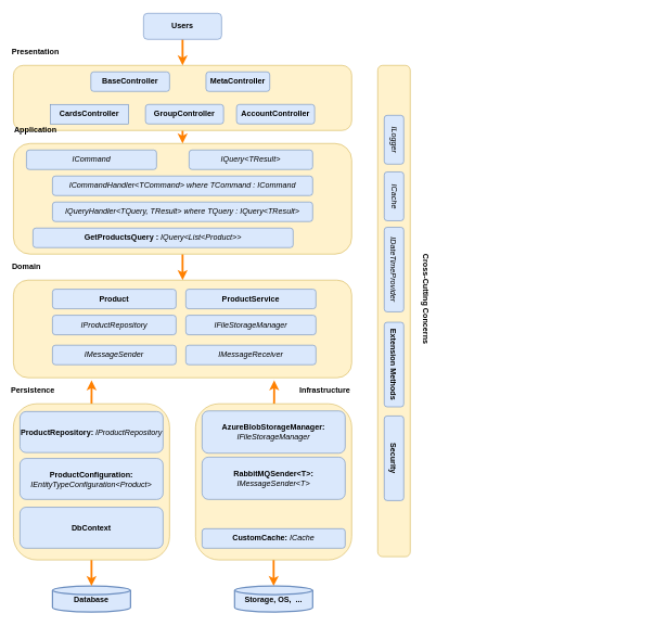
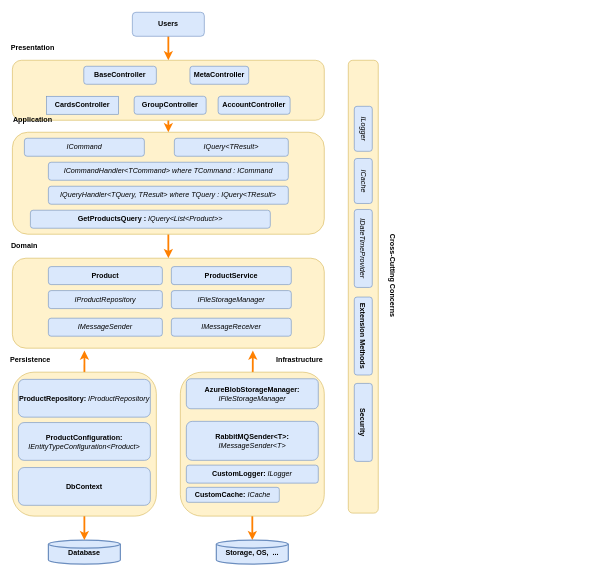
  <mxCell id="0" />
  <mxCell id="1" parent="0" />
  <mxCell id="2" style="edgeStyle=none;rounded=0;orthogonalLoop=1;jettySize=auto;html=1;entryX=0.5;entryY=0;entryDx=0;entryDy=0;strokeColor=#FF8000;strokeWidth=3;fontColor=#000000;" parent="1" source="3" target="5" edge="1"><mxGeometry relative="1" as="geometry" /></mxCell>
  <mxCell id="3" value="Users" style="rounded=1;whiteSpace=wrap;html=1;fontStyle=1;fillColor=#dae8fc;strokeColor=#6c8ebf;" parent="1" vertex="1"><mxGeometry x="220" width="120" height="40" as="geometry" y="20" /></mxCell>
  <mxCell id="4" style="edgeStyle=none;rounded=0;orthogonalLoop=1;jettySize=auto;html=1;entryX=0.5;entryY=0;entryDx=0;entryDy=0;strokeColor=#FF8000;strokeWidth=3;fontColor=#000000;" parent="1" source="5" target="7" edge="1"><mxGeometry relative="1" as="geometry" /></mxCell>
  <mxCell id="5" value="" style="rounded=1;whiteSpace=wrap;html=1;fontStyle=1;fillColor=#fff2cc;strokeColor=#d6b656;" parent="1" vertex="1"><mxGeometry x="20" y="100" width="520" height="100" as="geometry" /></mxCell>
  <mxCell id="6" value="" style="edgeStyle=orthogonalEdgeStyle;rounded=0;orthogonalLoop=1;jettySize=auto;html=1;strokeWidth=3;strokeColor=#FF8000;" parent="1" source="7" target="8" edge="1"><mxGeometry relative="1" as="geometry"><Array as="points"><mxPoint x="340" y="320" /><mxPoint x="340" y="320" /></Array></mxGeometry></mxCell>
  <mxCell id="7" value="" style="rounded=1;whiteSpace=wrap;html=1;fontStyle=1;fillColor=#fff2cc;strokeColor=#d6b656;" parent="1" vertex="1"><mxGeometry x="20" y="220" width="520" height="170" as="geometry" /></mxCell>
  <mxCell id="8" value="" style="rounded=1;whiteSpace=wrap;html=1;fontStyle=1;fillColor=#fff2cc;strokeColor=#d6b656;" parent="1" vertex="1"><mxGeometry x="20" y="430" width="520" height="150" as="geometry" /></mxCell>
  <mxCell id="9" value="Database" style="strokeWidth=2;html=1;shape=mxgraph.flowchart.database;whiteSpace=wrap;fontStyle=1;spacingTop=3;fillColor=#dae8fc;strokeColor=#6c8ebf;" parent="1" vertex="1"><mxGeometry x="80" y="900" width="120" height="40" as="geometry" /></mxCell>
  <mxCell id="10" style="edgeStyle=none;rounded=0;orthogonalLoop=1;jettySize=auto;html=1;entryX=0.231;entryY=1.027;entryDx=0;entryDy=0;entryPerimeter=0;strokeColor=#FF8000;strokeWidth=3;fontColor=#000000;" parent="1" source="12" target="8" edge="1"><mxGeometry relative="1" as="geometry" /></mxCell>
  <mxCell id="11" style="edgeStyle=none;rounded=0;orthogonalLoop=1;jettySize=auto;html=1;entryX=0.5;entryY=0;entryDx=0;entryDy=0;entryPerimeter=0;strokeColor=#FF8000;strokeWidth=3;fontColor=#000000;" parent="1" source="12" target="9" edge="1"><mxGeometry relative="1" as="geometry" /></mxCell>
  <mxCell id="12" value="" style="rounded=1;whiteSpace=wrap;html=1;fontStyle=1;fillColor=#fff2cc;strokeColor=#d6b656;" parent="1" vertex="1"><mxGeometry x="20" y="620" width="240" height="240" as="geometry" /></mxCell>
  <mxCell id="13" style="edgeStyle=none;rounded=0;orthogonalLoop=1;jettySize=auto;html=1;entryX=0.771;entryY=1.027;entryDx=0;entryDy=0;entryPerimeter=0;strokeColor=#FF8000;strokeWidth=3;fontColor=#000000;" parent="1" source="15" target="8" edge="1"><mxGeometry relative="1" as="geometry" /></mxCell>
  <mxCell id="14" style="edgeStyle=none;rounded=0;orthogonalLoop=1;jettySize=auto;html=1;entryX=0.5;entryY=0;entryDx=0;entryDy=0;entryPerimeter=0;strokeColor=#FF8000;strokeWidth=3;fontColor=#000000;" parent="1" source="15" target="16" edge="1"><mxGeometry relative="1" as="geometry" /></mxCell>
  <mxCell id="15" value="" style="rounded=1;whiteSpace=wrap;html=1;fontStyle=1;fillColor=#fff2cc;strokeColor=#d6b656;" parent="1" vertex="1"><mxGeometry x="300" y="620" width="240" height="240" as="geometry" /></mxCell>
  <mxCell id="16" value="Storage, OS,&amp;nbsp; ..." style="strokeWidth=2;html=1;shape=mxgraph.flowchart.database;whiteSpace=wrap;fontStyle=1;spacingTop=3;fillColor=#dae8fc;strokeColor=#6c8ebf;" parent="1" vertex="1"><mxGeometry x="360" y="900" width="120" height="40" as="geometry" /></mxCell>
  <mxCell id="17" value="" style="rounded=1;whiteSpace=wrap;html=1;fontStyle=1;fillColor=#fff2cc;strokeColor=#d6b656;rotation=90;" parent="1" vertex="1"><mxGeometry x="227.5" y="452.5" width="755" height="50" as="geometry" /></mxCell>
  <mxCell id="18" value="CardsController" style="whiteSpace=wrap;html=1;fillColor=#dae8fc;align=center;fontStyle=1;strokeColor=#6c8ebf;rounded=0;" parent="1" vertex="1"><mxGeometry x="77" y="160" width="120" height="30" as="geometry" /></mxCell>
  <mxCell id="19" value="ICommand" style="rounded=1;whiteSpace=wrap;html=1;fillColor=#dae8fc;align=center;strokeColor=#6c8ebf;fontStyle=2" parent="1" vertex="1"><mxGeometry x="40" y="230" width="200" height="30" as="geometry" /></mxCell>
  <mxCell id="20" value="IQuery&amp;lt;TResult&amp;gt;" style="rounded=1;whiteSpace=wrap;html=1;fillColor=#dae8fc;align=center;strokeColor=#6c8ebf;fontStyle=2" parent="1" vertex="1"><mxGeometry x="290" y="230" width="190" height="30" as="geometry" /></mxCell>
  <mxCell id="21" value="GetProductsQuery : &lt;i style=&quot;font-weight: normal&quot;&gt;IQuery&amp;lt;List&amp;lt;Product&amp;gt;&amp;gt;&lt;/i&gt;" style="rounded=1;whiteSpace=wrap;html=1;fillColor=#dae8fc;align=center;strokeColor=#6c8ebf;fontStyle=1" parent="1" vertex="1"><mxGeometry x="50" y="350" width="400" height="30" as="geometry" /></mxCell>
  <mxCell id="22" value="&lt;div&gt;ICommandHandler&amp;lt;TCommand&amp;gt;&amp;nbsp;&lt;span&gt;where TCommand : ICommand&lt;/span&gt;&lt;/div&gt;" style="rounded=1;whiteSpace=wrap;html=1;fillColor=#dae8fc;align=center;strokeColor=#6c8ebf;fontStyle=2" parent="1" vertex="1"><mxGeometry x="80" y="270" width="400" height="30" as="geometry" /></mxCell>
  <mxCell id="23" value="&lt;div&gt;IQueryHandler&amp;lt;TQuery, TResult&amp;gt;&amp;nbsp;&lt;span&gt;where TQuery : IQuery&amp;lt;TResult&amp;gt;&lt;/span&gt;&lt;/div&gt;" style="rounded=1;whiteSpace=wrap;html=1;fillColor=#dae8fc;align=center;strokeColor=#6c8ebf;fontStyle=2" parent="1" vertex="1"><mxGeometry x="80" y="310" width="400" height="30" as="geometry" /></mxCell>
  <mxCell id="24" value="Product" style="rounded=1;whiteSpace=wrap;html=1;fillColor=#dae8fc;align=center;strokeColor=#6c8ebf;fontStyle=1" parent="1" vertex="1"><mxGeometry x="80" y="444" width="190" height="30" as="geometry" /></mxCell>
  <mxCell id="25" value="ProductService" style="rounded=1;whiteSpace=wrap;html=1;fillColor=#dae8fc;align=center;strokeColor=#6c8ebf;fontStyle=1" parent="1" vertex="1"><mxGeometry x="285" y="444" width="200" height="30" as="geometry" /></mxCell>
  <mxCell id="26" value="IProductRepository" style="rounded=1;whiteSpace=wrap;html=1;fillColor=#dae8fc;align=center;strokeColor=#6c8ebf;fontStyle=2" parent="1" vertex="1"><mxGeometry x="80" y="484" width="190" height="30" as="geometry" /></mxCell>
  <mxCell id="27" value="IFileStorageManager" style="rounded=1;whiteSpace=wrap;html=1;fillColor=#dae8fc;align=center;strokeColor=#6c8ebf;fontStyle=2" parent="1" vertex="1"><mxGeometry x="285" y="484" width="200" height="30" as="geometry" /></mxCell>
  <mxCell id="28" value="ProductRepository: &lt;i style=&quot;font-weight: normal&quot;&gt;IProductRepository&lt;/i&gt;" style="rounded=1;whiteSpace=wrap;html=1;fillColor=#dae8fc;align=center;strokeColor=#6c8ebf;fontStyle=1" parent="1" vertex="1"><mxGeometry x="30" y="632" width="220" height="63" as="geometry" /></mxCell>
- <mxCell id="29" value="AzureBlobStorageManager: &lt;i style=&quot;font-weight: normal&quot;&gt;IFileStorageManager&lt;/i&gt;" style="rounded=1;whiteSpace=wrap;html=1;fillColor=#dae8fc;align=center;strokeColor=#6c8ebf;fontStyle=1" parent="1" vertex="1"><mxGeometry x="310" y="631" width="220" height="65" as="geometry" /></mxCell>
+ <mxCell id="29" value="AzureBlobStorageManager: &lt;i style=&quot;font-weight: normal&quot;&gt;IFileStorageManager&lt;/i&gt;" style="rounded=1;whiteSpace=wrap;html=1;fillColor=#dae8fc;align=center;strokeColor=#6c8ebf;fontStyle=1" parent="1" vertex="1"><mxGeometry x="310" y="631" width="220" height="50" as="geometry" /></mxCell>
  <mxCell id="30" value="IMessageSender" style="rounded=1;whiteSpace=wrap;html=1;fillColor=#dae8fc;align=center;strokeColor=#6c8ebf;fontStyle=2" parent="1" vertex="1"><mxGeometry x="80" y="530" width="190" height="30" as="geometry" /></mxCell>
  <mxCell id="31" value="IMessageReceiver" style="rounded=1;whiteSpace=wrap;html=1;fillColor=#dae8fc;align=center;strokeColor=#6c8ebf;fontStyle=2" parent="1" vertex="1"><mxGeometry x="285" y="530" width="200" height="30" as="geometry" /></mxCell>
  <mxCell id="32" value="RabbitMQSender&amp;lt;T&amp;gt;: &lt;i style=&quot;font-weight: normal&quot;&gt;IMessageSender&amp;lt;T&amp;gt;&lt;/i&gt;" style="rounded=1;whiteSpace=wrap;html=1;fillColor=#dae8fc;align=center;strokeColor=#6c8ebf;fontStyle=1" parent="1" vertex="1"><mxGeometry x="310" y="702" width="220" height="65" as="geometry" /></mxCell>
  <mxCell id="33" value="ProductConfiguration: &lt;i style=&quot;font-weight: normal&quot;&gt;IEntityTypeConfiguration&amp;lt;Product&amp;gt;&lt;/i&gt;" style="rounded=1;whiteSpace=wrap;html=1;fillColor=#dae8fc;align=center;strokeColor=#6c8ebf;fontStyle=1" parent="1" vertex="1"><mxGeometry x="30" y="704" width="220" height="63" as="geometry" /></mxCell>
  <mxCell id="34" value="&lt;i&gt;ILogger&lt;/i&gt;" style="rounded=1;whiteSpace=wrap;html=1;fillColor=#dae8fc;align=center;fontStyle=0;strokeColor=#6c8ebf;direction=east;flipH=0;flipV=0;rotation=90;" parent="1" vertex="1"><mxGeometry x="567.5" y="199.25" width="75" height="30" as="geometry" /></mxCell>
  <mxCell id="35" value="&lt;i&gt;ICache&lt;/i&gt;" style="rounded=1;whiteSpace=wrap;html=1;fillColor=#dae8fc;align=center;fontStyle=0;strokeColor=#6c8ebf;rotation=90;" parent="1" vertex="1"><mxGeometry x="567.5" y="286.25" width="75" height="30" as="geometry" /></mxCell>
  <mxCell id="36" value="&lt;i&gt;IDateTimeProvider&lt;/i&gt;" style="rounded=1;whiteSpace=wrap;html=1;fillColor=#dae8fc;align=center;fontStyle=0;strokeColor=#6c8ebf;rotation=90;" parent="1" vertex="1"><mxGeometry x="540" y="398.75" width="130" height="30" as="geometry" /></mxCell>
  <mxCell id="37" value="&lt;span&gt;Extension Methods&lt;/span&gt;" style="rounded=1;whiteSpace=wrap;html=1;fillColor=#dae8fc;align=center;fontStyle=1;strokeColor=#6c8ebf;rotation=90;" parent="1" vertex="1"><mxGeometry x="540" y="544.75" width="130" height="30" as="geometry" /></mxCell>
  <mxCell id="38" value="&lt;span&gt;Security&lt;/span&gt;" style="rounded=1;whiteSpace=wrap;html=1;fillColor=#dae8fc;align=center;fontStyle=1;strokeColor=#6c8ebf;rotation=90;" parent="1" vertex="1"><mxGeometry x="540" y="688.75" width="130" height="30" as="geometry" /></mxCell>
  <mxCell id="39" value="Persistence" style="text;html=1;strokeColor=none;fillColor=none;align=center;verticalAlign=middle;whiteSpace=wrap;rounded=0;fontColor=#000000;fontStyle=1" parent="1" vertex="1"><mxGeometry x="30" y="590" width="40" height="20" as="geometry" /></mxCell>
  <mxCell id="40" value="Infrastructure" style="text;html=1;strokeColor=none;fillColor=none;align=right;verticalAlign=middle;whiteSpace=wrap;rounded=0;fontColor=#000000;fontStyle=1" parent="1" vertex="1"><mxGeometry x="480" y="590" width="60" height="20" as="geometry" /></mxCell>
  <mxCell id="41" value="Application" style="text;html=1;strokeColor=none;fillColor=none;align=center;verticalAlign=middle;whiteSpace=wrap;rounded=0;fontColor=#000000;fontStyle=1" parent="1" vertex="1"><mxGeometry x="34" y="190" width="40" height="20" as="geometry" /></mxCell>
  <mxCell id="42" value="Presentation" style="text;html=1;strokeColor=none;fillColor=none;align=center;verticalAlign=middle;whiteSpace=wrap;rounded=0;fontColor=#000000;fontStyle=1" parent="1" vertex="1"><mxGeometry x="34" y="70" width="40" height="20" as="geometry" /></mxCell>
  <mxCell id="43" value="Domain" style="text;html=1;strokeColor=none;fillColor=none;align=center;verticalAlign=middle;whiteSpace=wrap;rounded=0;fontColor=#000000;fontStyle=1" parent="1" vertex="1"><mxGeometry x="20" y="400" width="40" height="20" as="geometry" /></mxCell>
  <mxCell id="44" value="Cross-Cutting Concerns" style="text;html=1;strokeColor=none;fillColor=none;align=center;verticalAlign=middle;whiteSpace=wrap;rounded=0;fontColor=#000000;rotation=90;fontStyle=1" parent="1" vertex="1"><mxGeometry x="540" y="449" width="227.5" height="20" as="geometry" /></mxCell>
+ <mxCell id="45" value="CustomLogger: &lt;i style=&quot;font-weight: normal&quot;&gt;ILogger&lt;/i&gt;" style="rounded=1;whiteSpace=wrap;html=1;fillColor=#dae8fc;align=center;strokeColor=#6c8ebf;fontStyle=1" parent="1" vertex="1"><mxGeometry x="310" y="775" width="220" height="30" as="geometry" /></mxCell>
  <mxCell id="46" value="DbContext" style="rounded=1;whiteSpace=wrap;html=1;fillColor=#dae8fc;align=center;strokeColor=#6c8ebf;fontStyle=1" parent="1" vertex="1"><mxGeometry x="30" y="779" width="220" height="63" as="geometry" /></mxCell>
- <mxCell id="47" value="CustomCache: &lt;i style=&quot;font-weight: normal&quot;&gt;ICache&lt;/i&gt;" style="rounded=1;whiteSpace=wrap;html=1;fillColor=#dae8fc;align=center;strokeColor=#6c8ebf;fontStyle=1" parent="1" vertex="1"><mxGeometry x="310" y="812" width="220" height="30" as="geometry" /></mxCell>
+ <mxCell id="47" value="CustomCache: &lt;i style=&quot;font-weight: normal&quot;&gt;ICache&lt;/i&gt;" style="rounded=1;whiteSpace=wrap;html=1;fillColor=#dae8fc;align=center;strokeColor=#6c8ebf;fontStyle=1" parent="1" vertex="1"><mxGeometry x="310" y="812" width="155" height="25" as="geometry" /></mxCell>
  <mxCell id="48" value="GroupController" style="rounded=1;whiteSpace=wrap;html=1;fillColor=#dae8fc;align=center;fontStyle=1;strokeColor=#6c8ebf;" vertex="1" parent="1"><mxGeometry x="223" y="160" width="120" height="30" as="geometry" /></mxCell>
  <mxCell id="49" value="AccountController" style="rounded=1;whiteSpace=wrap;html=1;fillColor=#dae8fc;align=center;fontStyle=1;strokeColor=#6c8ebf;" vertex="1" parent="1"><mxGeometry x="363" y="160" width="120" height="30" as="geometry" /></mxCell>
  <mxCell id="50" value="BaseController" style="rounded=1;whiteSpace=wrap;html=1;fillColor=#dae8fc;align=center;fontStyle=1;strokeColor=#6c8ebf;" vertex="1" parent="1"><mxGeometry x="139" y="110" width="121" height="30" as="geometry" /></mxCell>
  <mxCell id="51" value="MetaController" style="rounded=1;whiteSpace=wrap;html=1;fillColor=#dae8fc;align=center;fontStyle=1;strokeColor=#6c8ebf;" vertex="1" parent="1"><mxGeometry x="316" y="110" width="98" height="30" as="geometry" /></mxCell>
